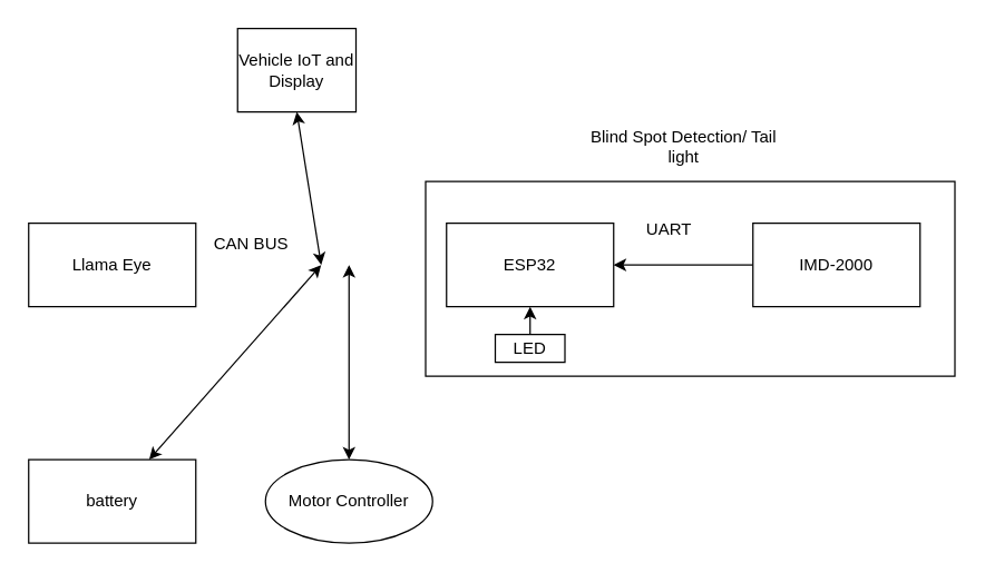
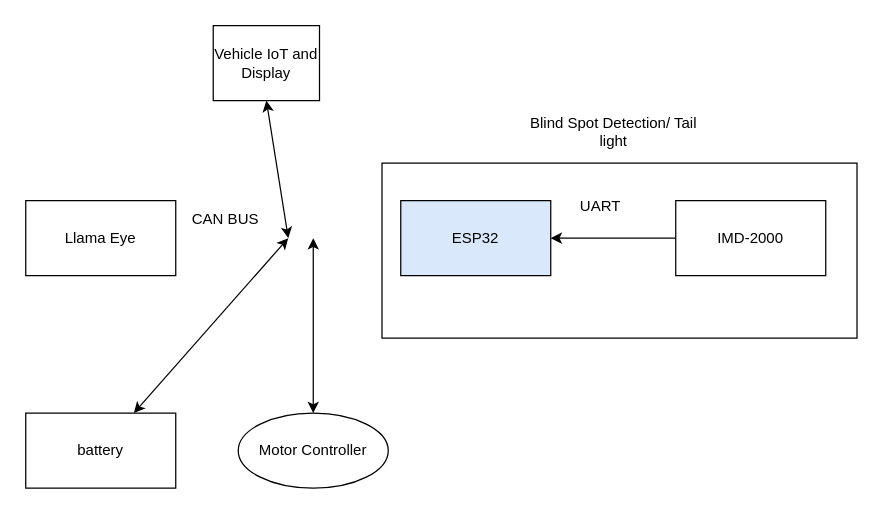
  <mxCell id="0" />
  <mxCell id="1" parent="0" />
  <mxCell id="2" value="" style="rounded=0;whiteSpace=wrap;html=1;" vertex="1" parent="1"><mxGeometry x="305" y="130" width="380" height="140" as="geometry" /></mxCell>
  <mxCell id="3" style="edgeStyle=none;rounded=0;orthogonalLoop=1;jettySize=auto;html=1;exitX=1;exitY=0.5;exitDx=0;exitDy=0;entryX=0;entryY=0.5;entryDx=0;entryDy=0;startArrow=classic;startFill=1;endArrow=none;" edge="1" parent="1" source="4" target="5"><mxGeometry relative="1" as="geometry" /></mxCell>
- <mxCell id="4" value="ESP32" style="rounded=0;whiteSpace=wrap;html=1;" vertex="1" parent="1"><mxGeometry x="320" y="160" width="120" height="60" as="geometry" /></mxCell>
+ <mxCell id="4" value="ESP32" style="rounded=0;whiteSpace=wrap;html=1;fillColor=#dae8fc;" vertex="1" parent="1"><mxGeometry x="320" y="160" width="120" height="60" as="geometry" /></mxCell>
  <mxCell id="5" value="IMD-2000" style="rounded=0;whiteSpace=wrap;html=1;" vertex="1" parent="1"><mxGeometry x="540" y="160" width="120" height="60" as="geometry" /></mxCell>
  <mxCell id="6" value="UART" style="text;html=1;strokeColor=none;fillColor=none;align=center;verticalAlign=middle;whiteSpace=wrap;rounded=0;" vertex="1" parent="1"><mxGeometry x="450" y="150" width="60" height="30" as="geometry" /></mxCell>
  <mxCell id="7" value="Llama Eye" style="rounded=0;whiteSpace=wrap;html=1;" vertex="1" parent="1"><mxGeometry x="20" y="160" width="120" height="60" as="geometry" /></mxCell>
  <mxCell id="8" value="CAN BUS" style="text;html=1;strokeColor=none;fillColor=none;align=center;verticalAlign=middle;whiteSpace=wrap;rounded=0;" vertex="1" parent="1"><mxGeometry x="150" y="160" width="60" height="30" as="geometry" /></mxCell>
  <mxCell id="9" style="edgeStyle=none;rounded=0;orthogonalLoop=1;jettySize=auto;html=1;startArrow=classic;startFill=1;" edge="1" parent="1" source="10"><mxGeometry relative="1" as="geometry"><mxPoint x="230" y="190" as="targetPoint" /></mxGeometry></mxCell>
  <mxCell id="10" value="battery" style="rounded=0;whiteSpace=wrap;html=1;" vertex="1" parent="1"><mxGeometry x="20" y="330" width="120" height="60" as="geometry" /></mxCell>
  <mxCell id="11" style="edgeStyle=none;rounded=0;orthogonalLoop=1;jettySize=auto;html=1;exitX=0.5;exitY=0;exitDx=0;exitDy=0;startArrow=classic;startFill=1;" edge="1" parent="1" source="12"><mxGeometry relative="1" as="geometry"><mxPoint x="250" y="190" as="targetPoint" /></mxGeometry></mxCell>
  <mxCell id="12" value="Motor Controller" style="ellipse;whiteSpace=wrap;html=1;" vertex="1" parent="1"><mxGeometry x="190" y="330" width="120" height="60" as="geometry" /></mxCell>
  <mxCell id="13" style="edgeStyle=none;rounded=0;orthogonalLoop=1;jettySize=auto;html=1;exitX=0.5;exitY=1;exitDx=0;exitDy=0;startArrow=classic;startFill=1;" edge="1" parent="1" source="14"><mxGeometry relative="1" as="geometry"><mxPoint x="230" y="190" as="targetPoint" /></mxGeometry></mxCell>
  <mxCell id="14" value="Vehicle IoT and Display" style="rounded=0;whiteSpace=wrap;html=1;" vertex="1" parent="1"><mxGeometry x="170" y="20" width="85" height="60" as="geometry" /></mxCell>
  <mxCell id="15" value="Blind Spot Detection/ Tail light" style="text;html=1;strokeColor=none;fillColor=none;align=center;verticalAlign=middle;whiteSpace=wrap;rounded=0;" vertex="1" parent="1"><mxGeometry x="412.5" y="90" width="155" height="30" as="geometry" /></mxCell>
- <mxCell id="16" style="edgeStyle=none;rounded=0;orthogonalLoop=1;jettySize=auto;html=1;" edge="1" parent="1" source="17" target="4"><mxGeometry relative="1" as="geometry" /></mxCell>
- <mxCell id="17" value="LED" style="rounded=0;whiteSpace=wrap;html=1;" vertex="1" parent="1"><mxGeometry x="355" y="240" width="50" height="20" as="geometry" /></mxCell>
